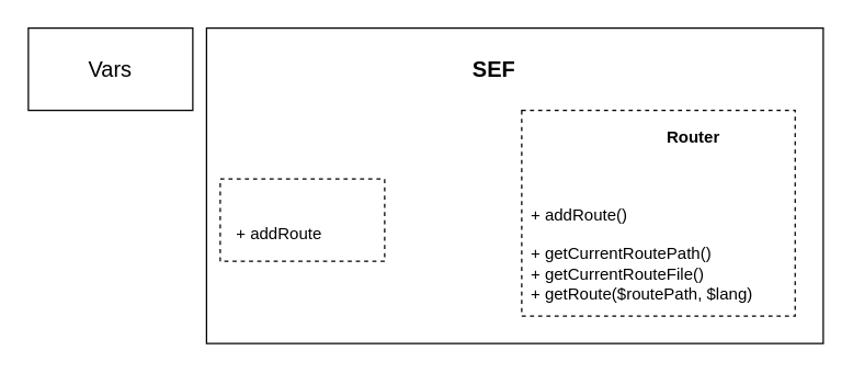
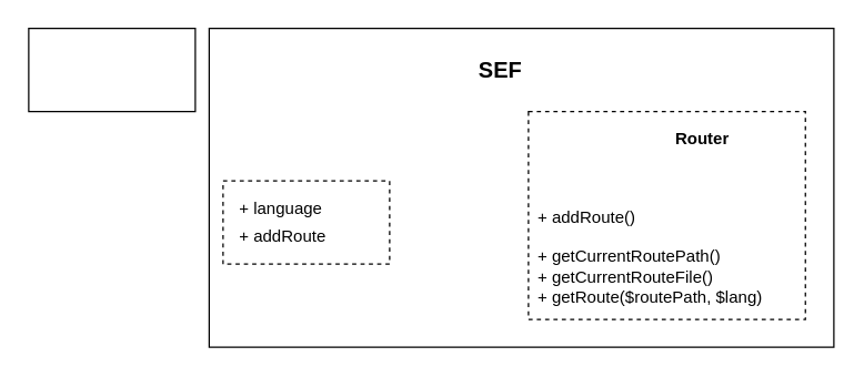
  <mxCell id="0" />
  <mxCell id="1" parent="0" />
  <mxCell id="2" value="" style="group" vertex="1" connectable="0" parent="1"><mxGeometry x="20" y="20" width="120" height="60" as="geometry" /></mxCell>
  <mxCell id="3" value="" style="rounded=0;whiteSpace=wrap;html=1;fontSize=16;align=left;" vertex="1" parent="2"><mxGeometry width="120" height="60" as="geometry" /></mxCell>
- <mxCell id="4" value="Vars" style="text;html=1;strokeColor=none;fillColor=none;align=center;verticalAlign=middle;whiteSpace=wrap;rounded=0;fontSize=16;" vertex="1" parent="2"><mxGeometry x="40" y="20" width="40" height="20" as="geometry" /></mxCell>
  <mxCell id="5" value="" style="group" vertex="1" connectable="0" parent="1"><mxGeometry x="150" y="20" width="450" height="230" as="geometry" /></mxCell>
  <mxCell id="6" value="" style="rounded=0;whiteSpace=wrap;html=1;" vertex="1" parent="5"><mxGeometry width="450" height="230" as="geometry" /></mxCell>
  <mxCell id="7" value="&lt;b style=&quot;font-size: 16px;&quot;&gt;SEF&lt;/b&gt;" style="text;html=1;strokeColor=none;fillColor=none;align=center;verticalAlign=middle;whiteSpace=wrap;rounded=0;fontSize=16;" vertex="1" parent="5"><mxGeometry x="190" y="20" width="40" height="20" as="geometry" /></mxCell>
  <mxCell id="8" value="" style="group;dashed=1;" vertex="1" connectable="0" parent="5"><mxGeometry x="230" y="60" width="210" height="150" as="geometry" /></mxCell>
  <mxCell id="9" value="" style="group" vertex="1" connectable="0" parent="8"><mxGeometry width="199.5" height="150" as="geometry" /></mxCell>
  <mxCell id="10" value="" style="rounded=0;whiteSpace=wrap;html=1;align=left;dashed=1;" vertex="1" parent="9"><mxGeometry width="199.5" height="150" as="geometry" /></mxCell>
  <mxCell id="11" value="&lt;b&gt;Router&lt;/b&gt;" style="text;html=1;strokeColor=none;fillColor=none;align=center;verticalAlign=middle;whiteSpace=wrap;rounded=0;" vertex="1" parent="9"><mxGeometry x="91.5" y="10.0" width="66.5" height="20.0" as="geometry" /></mxCell>
  <mxCell id="12" value="+ addRoute()&lt;br&gt;&lt;br&gt;+ getCurrentRoutePath()&lt;br&gt;+ getCurrentRouteFile()&lt;br&gt;+ getRoute($routePath, $lang)" style="text;html=1;strokeColor=none;fillColor=none;align=left;verticalAlign=middle;whiteSpace=wrap;rounded=0;dashed=1;" vertex="1" parent="9"><mxGeometry x="5.25" y="60" width="189" height="90" as="geometry" /></mxCell>
  <mxCell id="13" value="" style="group" vertex="1" connectable="0" parent="5"><mxGeometry x="10" y="110" width="120" height="60" as="geometry" /></mxCell>
  <mxCell id="14" value="" style="rounded=0;whiteSpace=wrap;html=1;dashed=1;align=left;" vertex="1" parent="13"><mxGeometry width="120" height="60" as="geometry" /></mxCell>
+ <mxCell id="15" value="+ language" style="text;html=1;strokeColor=none;fillColor=none;align=left;verticalAlign=middle;whiteSpace=wrap;rounded=0;" vertex="1" parent="13"><mxGeometry x="10" y="10" width="90" height="20" as="geometry" /></mxCell>
  <mxCell id="16" value="+ addRoute" style="text;html=1;strokeColor=none;fillColor=none;align=left;verticalAlign=middle;whiteSpace=wrap;rounded=0;" vertex="1" parent="13"><mxGeometry x="10" y="30" width="90" height="20" as="geometry" /></mxCell>
